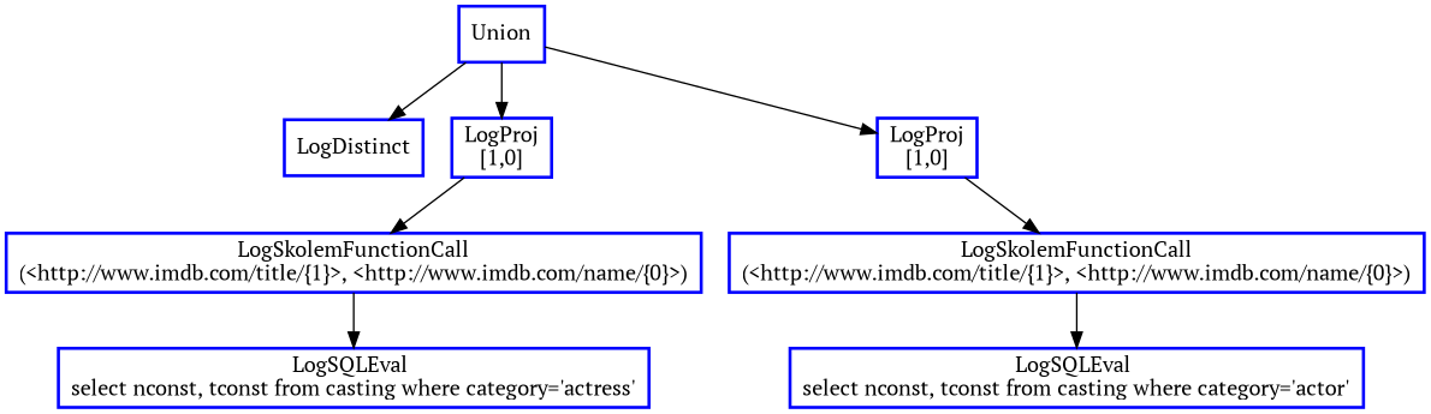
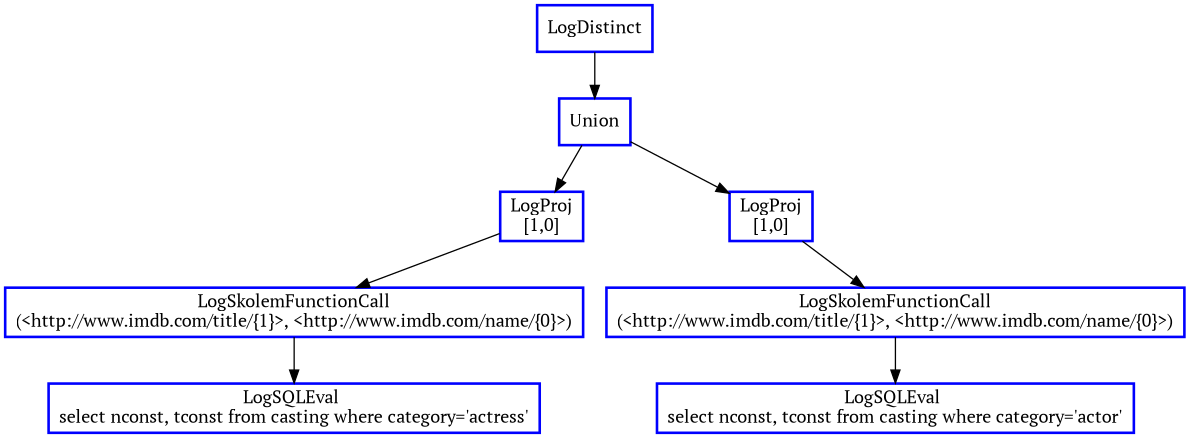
  digraph {
    fontname="PT Serif"
    node [color=blue fontcolor=black shape=rectangle style=bold fontname="PT Serif"]
    edge [fontname="PT Serif"]
    n1 [label=LogDistinct]
    n2 [label=Union]
    n3 [label="LogProj\n[1,0]"]
    n4 [label="LogProj\n[1,0]"]
    n5 [label="LogSkolemFunctionCall\n(<http://www.imdb.com/title/{1}>, <http://www.imdb.com/name/{0}>)"]
    n6 [label="LogSQLEval \nselect nconst, tconst from casting where category='actress'"]
    n7 [label="LogSkolemFunctionCall\n(<http://www.imdb.com/title/{1}>, <http://www.imdb.com/name/{0}>)"]
    n8 [label="LogSQLEval \nselect nconst, tconst from casting where category='actor'"]
-   n2 -> n1
+   n1 -> n2
    n2 -> n3
    n2 -> n4
    n3 -> n5
    n4 -> n7
    n5 -> n6
    n7 -> n8
  }
